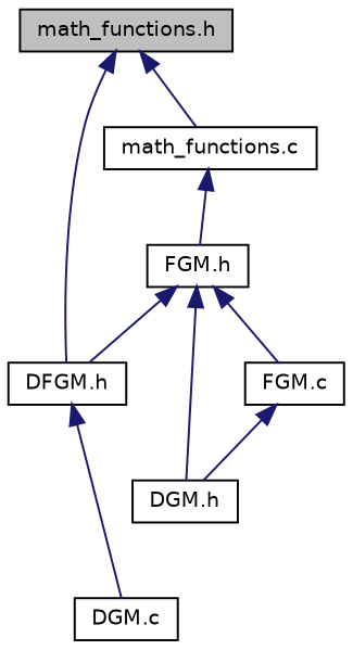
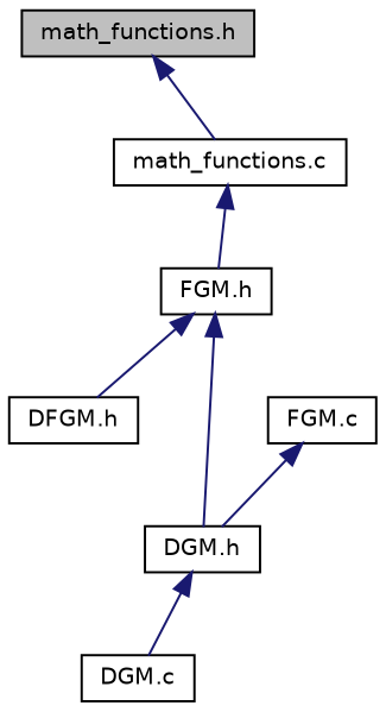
  digraph {
    node [color=black fillcolor=white fontname=Helvetica fontsize=10 shape=record style=filled]
    edge [color=midnightblue dir=back fontname=Helvetica fontsize=10 labelfontname=Helvetica labelfontsize=10 style=solid]
    n1 [fillcolor=grey75 fontcolor=black height=0.2 label="math_functions.h" width=0.4]
    n2 [height=0.2 label="DFGM.h" width=0.4]
    n3 [height=0.2 label="math_functions.c" width=0.4]
    n4 [height=0.2 label="FGM.h" width=0.4]
    n5 [height=0.2 label="DGM.h" width=0.4]
    n6 [height=0.2 label="FGM.c" width=0.4]
    n7 [height=0.2 label="DGM.c" width=0.4]
-   n1 -> n2
    n1 -> n3
    n3 -> n4
    n4 -> n2
    n4 -> n5
-   n4 -> n6
-   n2 -> n7
+   n5 -> n7
    n6 -> n5
  }
